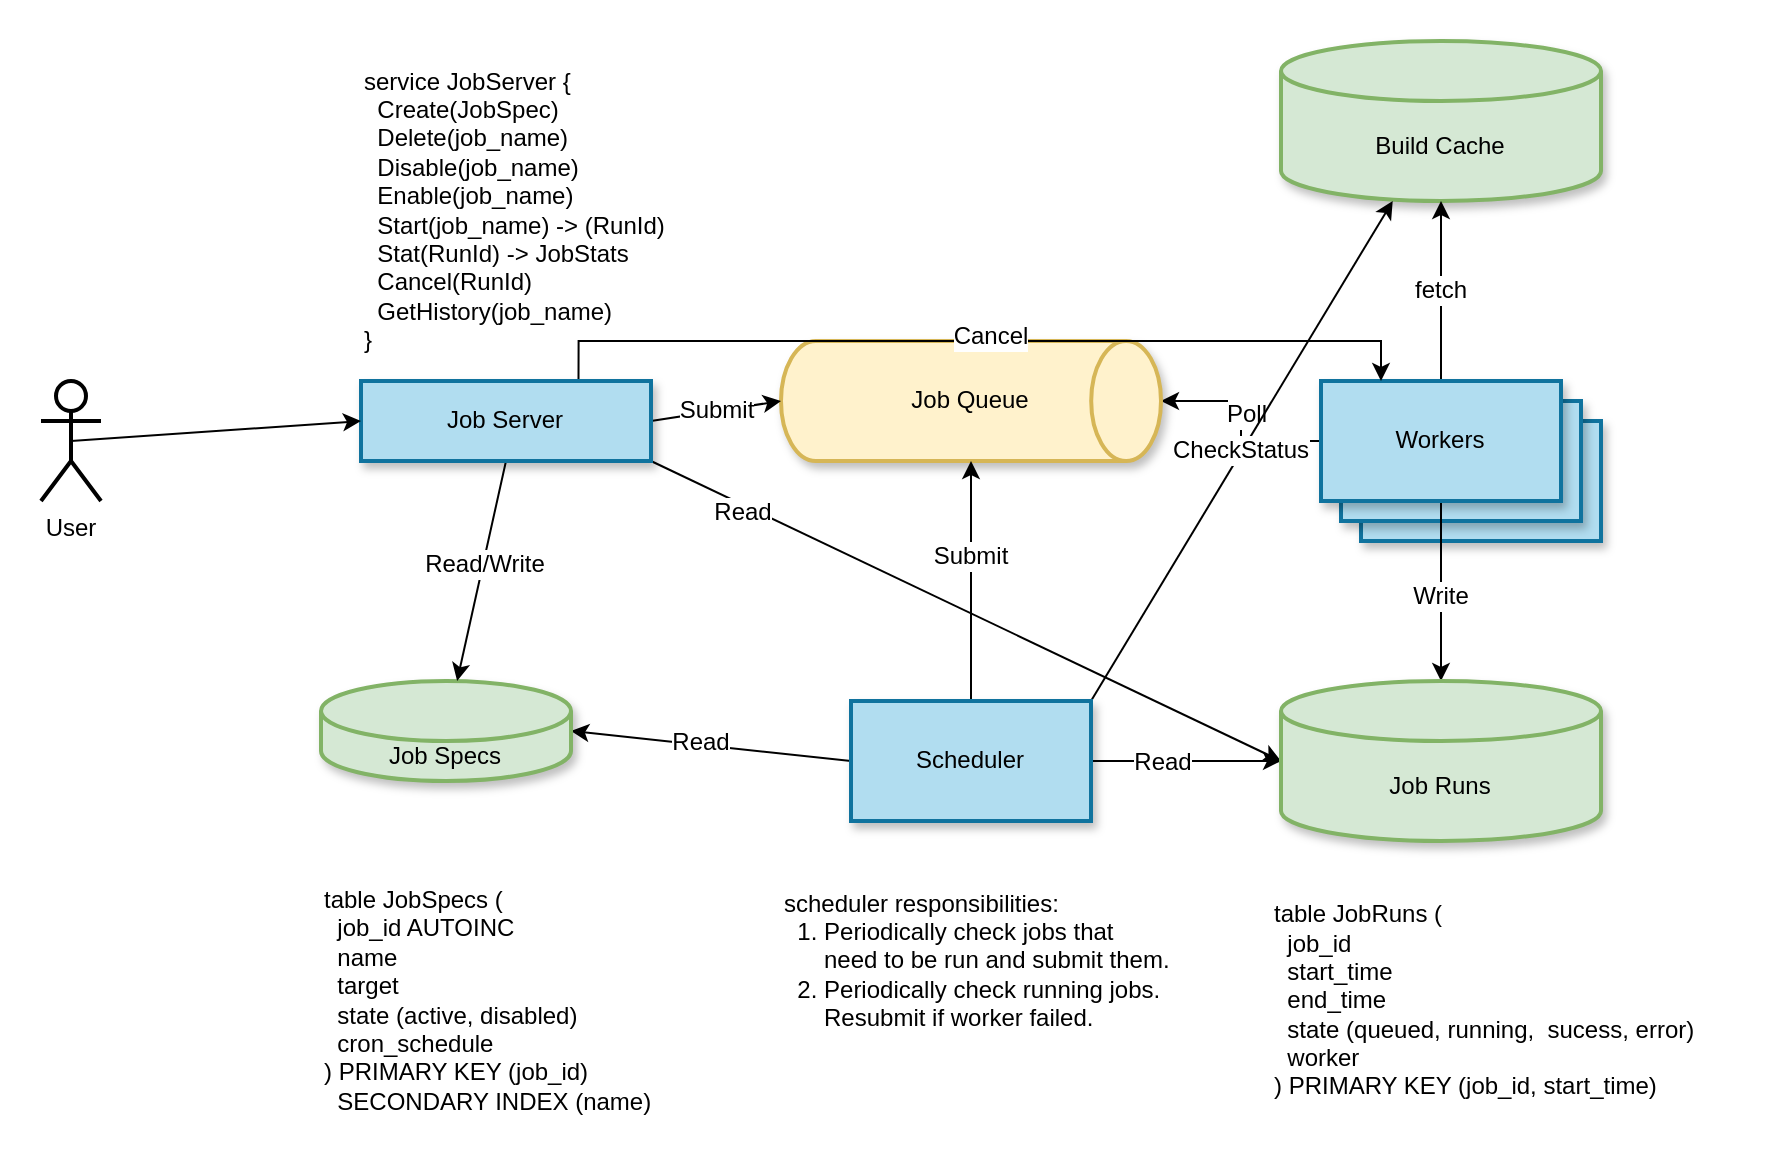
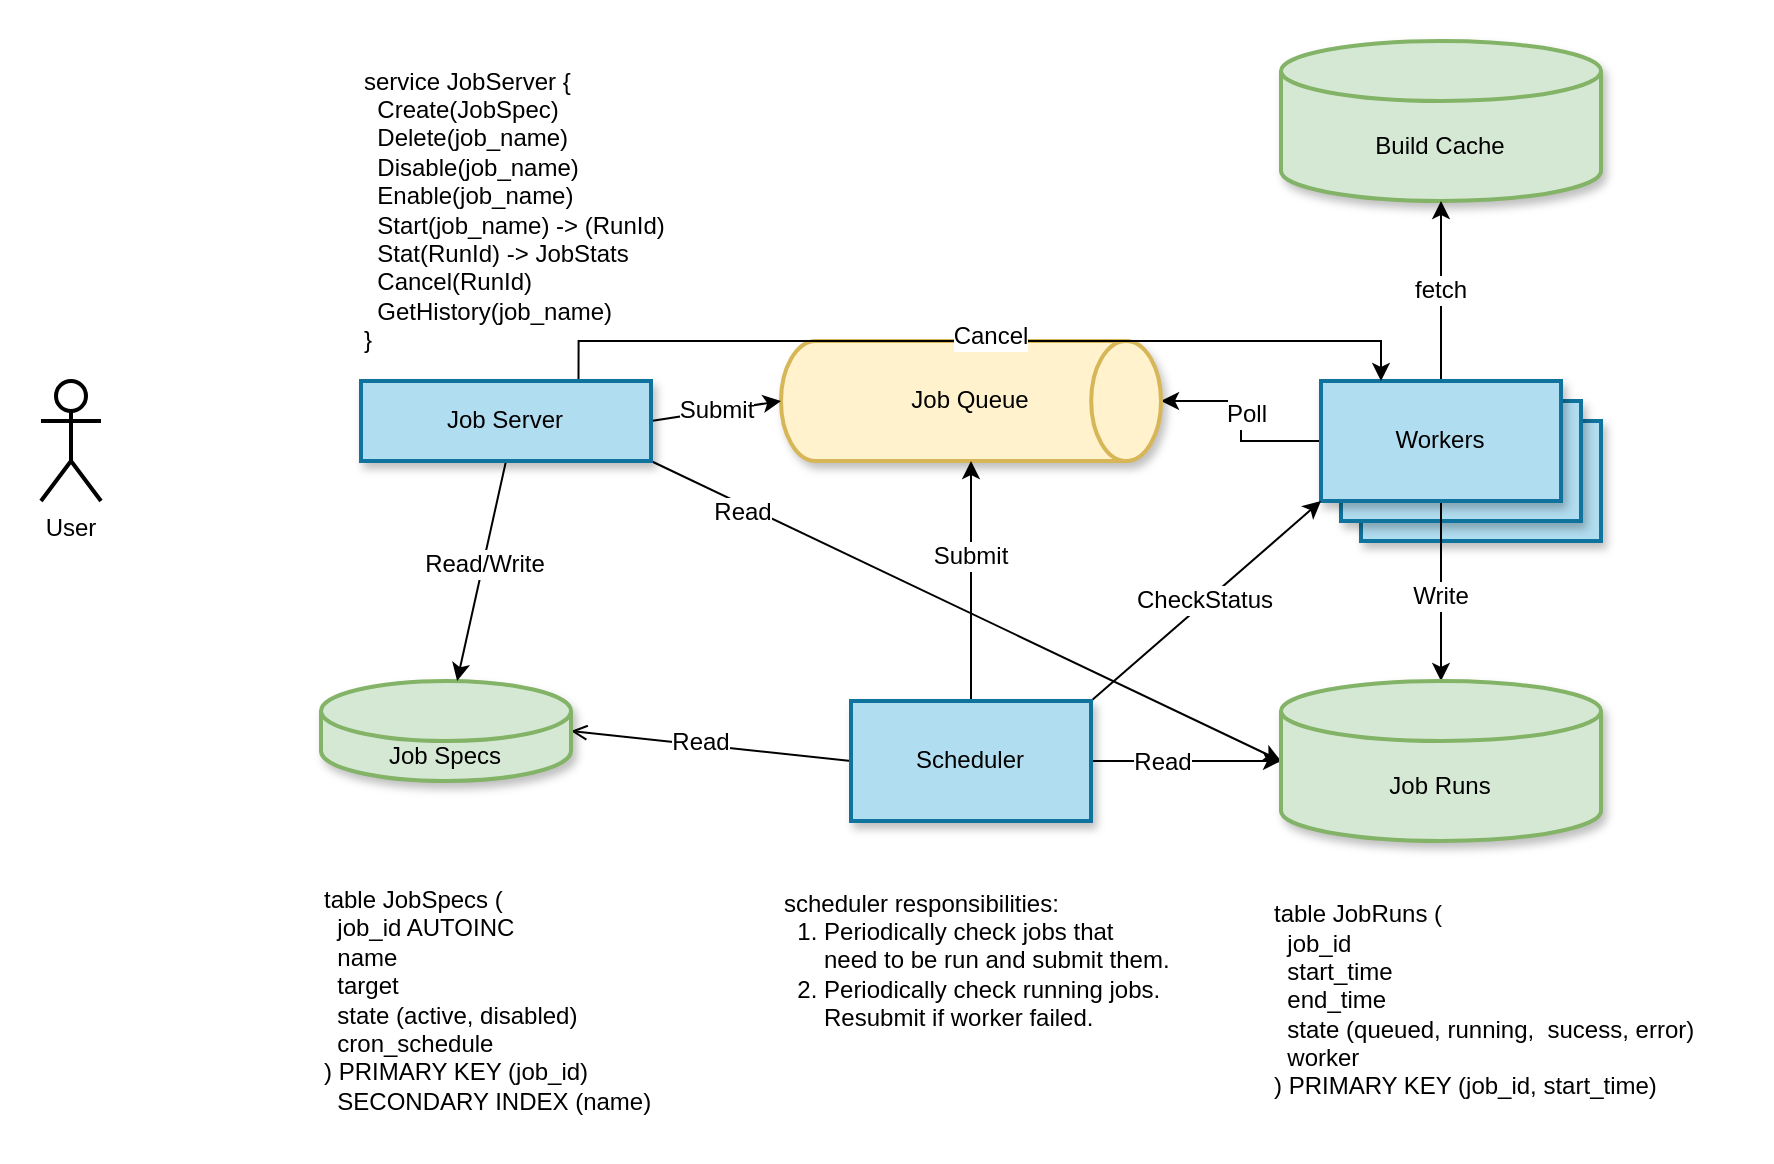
  <mxCell id="0" />
  <mxCell id="1" parent="0" />
  <mxCell id="2" style="edgeStyle=none;rounded=0;orthogonalLoop=1;jettySize=auto;html=1;exitX=1;exitY=1;exitDx=0;exitDy=0;entryX=0;entryY=0.5;entryDx=0;entryDy=0;entryPerimeter=0;fontFamily=Helvetica;fontSize=12;fontColor=default;" edge="1" parent="1" source="28" target="21"><mxGeometry relative="1" as="geometry" /></mxCell>
  <mxCell id="3" value="Read" style="edgeLabel;html=1;align=center;verticalAlign=middle;resizable=0;points=[];fontSize=12;fontFamily=Helvetica;fontColor=default;" vertex="1" connectable="0" parent="2"><mxGeometry x="-0.7" y="-3" relative="1" as="geometry"><mxPoint as="offset" /></mxGeometry></mxCell>
  <mxCell id="4" value="Worker&lt;span style=&quot;color: rgba(0 , 0 , 0 , 0) ; font-family: monospace ; font-size: 0px&quot;&gt;%3CmxGraphModel%3E%3Croot%3E%3CmxCell%20id%3D%220%22%2F%3E%3CmxCell%20id%3D%221%22%20parent%3D%220%22%2F%3E%3CmxCell%20id%3D%222%22%20value%3D%22us-west%20cluster%22%20style%3D%22rounded%3D0%3BwhiteSpace%3Dwrap%3Bhtml%3D1%3Bshadow%3D1%3Bsketch%3D0%3BfillColor%3D%23f5f5f5%3BstrokeColor%3D%23666666%3BstrokeWidth%3D2%3BfontColor%3D%23333333%3B%22%20vertex%3D%221%22%20parent%3D%221%22%3E%3CmxGeometry%20x%3D%22500%22%20y%3D%22270%22%20width%3D%22120%22%20height%3D%2260%22%20as%3D%22geometry%22%2F%3E%3C%2FmxCell%3E%3C%2Froot%3E%3C%2FmxGraphModel%3E&lt;/span&gt;" style="rounded=0;whiteSpace=wrap;html=1;shadow=1;fontFamily=Helvetica;fontSize=12;strokeColor=#10739e;strokeWidth=2;fillColor=#b1ddf0;" vertex="1" parent="1"><mxGeometry x="680" y="210" width="120" height="60" as="geometry" /></mxCell>
  <mxCell id="5" value="Worker&lt;span style=&quot;color: rgba(0 , 0 , 0 , 0) ; font-family: monospace ; font-size: 0px&quot;&gt;%3CmxGraphModel%3E%3Croot%3E%3CmxCell%20id%3D%220%22%2F%3E%3CmxCell%20id%3D%221%22%20parent%3D%220%22%2F%3E%3CmxCell%20id%3D%222%22%20value%3D%22us-west%20cluster%22%20style%3D%22rounded%3D0%3BwhiteSpace%3Dwrap%3Bhtml%3D1%3Bshadow%3D1%3Bsketch%3D0%3BfillColor%3D%23f5f5f5%3BstrokeColor%3D%23666666%3BstrokeWidth%3D2%3BfontColor%3D%23333333%3B%22%20vertex%3D%221%22%20parent%3D%221%22%3E%3CmxGeometry%20x%3D%22500%22%20y%3D%22270%22%20width%3D%22120%22%20height%3D%2260%22%20as%3D%22geometry%22%2F%3E%3C%2FmxCell%3E%3C%2Froot%3E%3C%2FmxGraphModel%3E&lt;/span&gt;" style="rounded=0;whiteSpace=wrap;html=1;shadow=1;fontFamily=Helvetica;fontSize=12;strokeColor=#10739e;strokeWidth=2;fillColor=#b1ddf0;" vertex="1" parent="1"><mxGeometry x="670" y="200" width="120" height="60" as="geometry" /></mxCell>
  <mxCell id="6" value="Build Cache" style="shape=cylinder3;whiteSpace=wrap;html=1;boundedLbl=1;backgroundOutline=1;size=15;fillColor=#d5e8d4;strokeColor=#82b366;strokeWidth=2;shadow=1;" vertex="1" parent="1"><mxGeometry x="640" y="20" width="160" height="80" as="geometry" /></mxCell>
  <mxCell id="7" style="edgeStyle=orthogonalEdgeStyle;rounded=0;orthogonalLoop=1;jettySize=auto;html=1;exitX=0.5;exitY=1;exitDx=0;exitDy=0;entryX=0.5;entryY=0;entryDx=0;entryDy=0;entryPerimeter=0;fontFamily=Helvetica;fontSize=12;fontColor=default;" edge="1" parent="1" source="12" target="21"><mxGeometry relative="1" as="geometry" /></mxCell>
  <mxCell id="8" value="Write" style="edgeLabel;html=1;align=center;verticalAlign=middle;resizable=0;points=[];fontSize=12;fontFamily=Helvetica;fontColor=default;" vertex="1" connectable="0" parent="7"><mxGeometry x="0.044" y="-1" relative="1" as="geometry"><mxPoint as="offset" /></mxGeometry></mxCell>
  <mxCell id="9" style="edgeStyle=orthogonalEdgeStyle;rounded=0;orthogonalLoop=1;jettySize=auto;html=1;exitX=0;exitY=0.5;exitDx=0;exitDy=0;entryX=1;entryY=0.5;entryDx=0;entryDy=0;entryPerimeter=0;fontFamily=Helvetica;fontSize=12;fontColor=default;" edge="1" parent="1" source="12" target="13"><mxGeometry relative="1" as="geometry" /></mxCell>
  <mxCell id="10" value="Poll" style="edgeLabel;html=1;align=center;verticalAlign=middle;resizable=0;points=[];fontSize=12;fontFamily=Helvetica;fontColor=default;" vertex="1" connectable="0" parent="9"><mxGeometry x="0.075" y="-2" relative="1" as="geometry"><mxPoint as="offset" /></mxGeometry></mxCell>
  <mxCell id="11" value="fetch" style="edgeStyle=orthogonalEdgeStyle;rounded=0;orthogonalLoop=1;jettySize=auto;html=1;exitX=0.5;exitY=0;exitDx=0;exitDy=0;entryX=0.5;entryY=1;entryDx=0;entryDy=0;entryPerimeter=0;fontFamily=Helvetica;fontSize=12;fontColor=default;" edge="1" parent="1" source="12" target="6"><mxGeometry relative="1" as="geometry" /></mxCell>
  <mxCell id="12" value="Workers" style="rounded=0;whiteSpace=wrap;html=1;shadow=1;fontFamily=Helvetica;fontSize=12;strokeColor=#10739e;strokeWidth=2;fillColor=#b1ddf0;" vertex="1" parent="1"><mxGeometry x="660" y="190" width="120" height="60" as="geometry" /></mxCell>
  <mxCell id="13" value="Job Queue" style="strokeWidth=2;html=1;shape=mxgraph.flowchart.direct_data;whiteSpace=wrap;shadow=1;fontFamily=Helvetica;fontSize=12;fillColor=#fff2cc;strokeColor=#d6b656;" vertex="1" parent="1"><mxGeometry x="390" y="170" width="190" height="60" as="geometry" /></mxCell>
  <mxCell id="14" style="edgeStyle=orthogonalEdgeStyle;rounded=0;orthogonalLoop=1;jettySize=auto;html=1;exitX=1;exitY=0.5;exitDx=0;exitDy=0;entryX=0;entryY=0.5;entryDx=0;entryDy=0;entryPerimeter=0;fontFamily=Helvetica;fontSize=12;fontColor=default;" edge="1" parent="1" source="20" target="21"><mxGeometry relative="1" as="geometry" /></mxCell>
  <mxCell id="15" value="Read" style="edgeLabel;html=1;align=center;verticalAlign=middle;resizable=0;points=[];fontSize=12;fontFamily=Helvetica;fontColor=default;" vertex="1" connectable="0" parent="14"><mxGeometry x="-0.263" relative="1" as="geometry"><mxPoint as="offset" /></mxGeometry></mxCell>
- <mxCell id="16" style="rounded=0;orthogonalLoop=1;jettySize=auto;html=1;exitX=0;exitY=0.5;exitDx=0;exitDy=0;entryX=1;entryY=0.5;entryDx=0;entryDy=0;entryPerimeter=0;fontFamily=Helvetica;fontSize=12;fontColor=default;" edge="1" parent="1" source="20" target="22"><mxGeometry relative="1" as="geometry" /></mxCell>
+ <mxCell id="16" style="rounded=0;orthogonalLoop=1;jettySize=auto;html=1;exitX=0;exitY=0.5;exitDx=0;exitDy=0;entryX=1;entryY=0.5;entryDx=0;entryDy=0;entryPerimeter=0;fontFamily=Helvetica;fontSize=12;fontColor=default;endArrow=open;" edge="1" parent="1" source="20" target="22"><mxGeometry relative="1" as="geometry" /></mxCell>
  <mxCell id="17" value="Read" style="edgeLabel;html=1;align=center;verticalAlign=middle;resizable=0;points=[];fontSize=12;fontFamily=Helvetica;fontColor=default;" vertex="1" connectable="0" parent="16"><mxGeometry x="0.086" y="-1" relative="1" as="geometry"><mxPoint as="offset" /></mxGeometry></mxCell>
  <mxCell id="18" value="Submit" style="edgeStyle=none;rounded=0;orthogonalLoop=1;jettySize=auto;html=1;exitX=0.5;exitY=0;exitDx=0;exitDy=0;fontFamily=Helvetica;fontSize=12;fontColor=default;" edge="1" parent="1" source="20" target="13"><mxGeometry x="0.2" relative="1" as="geometry"><mxPoint as="offset" /></mxGeometry></mxCell>
- <mxCell id="19" value="CheckStatus" style="edgeStyle=none;rounded=0;orthogonalLoop=1;jettySize=auto;html=1;exitX=1;exitY=0;exitDx=0;exitDy=0;fontFamily=Helvetica;fontSize=12;fontColor=default;" edge="1" parent="1" source="20" target="6"><mxGeometry relative="1" as="geometry" /></mxCell>
+ <mxCell id="19" value="CheckStatus" style="edgeStyle=none;rounded=0;orthogonalLoop=1;jettySize=auto;html=1;exitX=1;exitY=0;exitDx=0;exitDy=0;entryX=0;entryY=1;entryDx=0;entryDy=0;fontFamily=Helvetica;fontSize=12;fontColor=default;" edge="1" parent="1" source="20" target="12"><mxGeometry relative="1" as="geometry" /></mxCell>
  <mxCell id="20" value="Scheduler" style="rounded=0;whiteSpace=wrap;html=1;shadow=1;fontFamily=Helvetica;fontSize=12;strokeColor=#10739e;strokeWidth=2;fillColor=#b1ddf0;" vertex="1" parent="1"><mxGeometry x="425" y="350" width="120" height="60" as="geometry" /></mxCell>
  <mxCell id="21" value="Job Runs" style="shape=cylinder3;whiteSpace=wrap;html=1;boundedLbl=1;backgroundOutline=1;size=15;fillColor=#d5e8d4;strokeColor=#82b366;strokeWidth=2;shadow=1;" vertex="1" parent="1"><mxGeometry x="640" y="340" width="160" height="80" as="geometry" /></mxCell>
  <mxCell id="22" value="Job Specs" style="shape=cylinder3;whiteSpace=wrap;html=1;boundedLbl=1;backgroundOutline=1;size=15;fillColor=#d5e8d4;strokeColor=#82b366;strokeWidth=2;shadow=1;" vertex="1" parent="1"><mxGeometry x="160" y="340" width="125" height="50" as="geometry" /></mxCell>
  <mxCell id="23" value="Submit" style="edgeStyle=none;rounded=0;orthogonalLoop=1;jettySize=auto;html=1;exitX=1;exitY=0.5;exitDx=0;exitDy=0;entryX=0;entryY=0.5;entryDx=0;entryDy=0;entryPerimeter=0;fontFamily=Helvetica;fontSize=12;fontColor=default;" edge="1" parent="1" source="28" target="13"><mxGeometry relative="1" as="geometry" /></mxCell>
  <mxCell id="24" style="edgeStyle=none;rounded=0;orthogonalLoop=1;jettySize=auto;html=1;exitX=0.5;exitY=1;exitDx=0;exitDy=0;fontFamily=Helvetica;fontSize=12;fontColor=default;" edge="1" parent="1" source="28" target="22"><mxGeometry relative="1" as="geometry" /></mxCell>
  <mxCell id="25" value="Read/Write" style="edgeLabel;html=1;align=center;verticalAlign=middle;resizable=0;points=[];fontSize=12;fontFamily=Helvetica;fontColor=default;" vertex="1" connectable="0" parent="24"><mxGeometry x="-0.067" y="1" relative="1" as="geometry"><mxPoint as="offset" /></mxGeometry></mxCell>
  <mxCell id="26" style="edgeStyle=orthogonalEdgeStyle;rounded=0;orthogonalLoop=1;jettySize=auto;html=1;exitX=0.75;exitY=0;exitDx=0;exitDy=0;entryX=0.25;entryY=0;entryDx=0;entryDy=0;fontFamily=Helvetica;fontSize=12;fontColor=default;" edge="1" parent="1" source="28" target="12"><mxGeometry relative="1" as="geometry" /></mxCell>
  <mxCell id="27" value="Cancel" style="edgeLabel;html=1;align=center;verticalAlign=middle;resizable=0;points=[];fontSize=12;fontFamily=Helvetica;fontColor=default;" vertex="1" connectable="0" parent="26"><mxGeometry x="-0.013" y="3" relative="1" as="geometry"><mxPoint x="8" as="offset" /></mxGeometry></mxCell>
  <mxCell id="28" value="Job Server" style="rounded=0;whiteSpace=wrap;html=1;shadow=1;fontFamily=Helvetica;fontSize=12;strokeColor=#10739e;strokeWidth=2;fillColor=#b1ddf0;" vertex="1" parent="1"><mxGeometry x="180" y="190" width="145" height="40" as="geometry" /></mxCell>
- <mxCell id="29" style="edgeStyle=none;rounded=0;orthogonalLoop=1;jettySize=auto;html=1;exitX=0.5;exitY=0.5;exitDx=0;exitDy=0;exitPerimeter=0;entryX=0;entryY=0.5;entryDx=0;entryDy=0;fontFamily=Helvetica;fontSize=12;fontColor=default;" edge="1" parent="1" source="30" target="28"><mxGeometry relative="1" as="geometry" /></mxCell>
  <mxCell id="30" value="User" style="shape=umlActor;verticalLabelPosition=bottom;verticalAlign=top;html=1;outlineConnect=0;shadow=0;fontFamily=Helvetica;fontSize=12;fontColor=default;strokeColor=#000000;strokeWidth=2;fillColor=none;" vertex="1" parent="1"><mxGeometry x="20" y="190" width="30" height="60" as="geometry" /></mxCell>
  <mxCell id="31" value="table JobRuns (&lt;br&gt;&amp;nbsp; job_id&lt;br&gt;&amp;nbsp; start_time&lt;br&gt;&amp;nbsp; end_time&lt;br&gt;&amp;nbsp; state (queued, running,&amp;nbsp; sucess, error)&lt;br&gt;&amp;nbsp; worker&lt;br&gt;) PRIMARY KEY (job_id, start_time)" style="text;html=1;align=left;verticalAlign=middle;resizable=0;points=[];autosize=1;strokeColor=none;fillColor=none;fontSize=12;fontFamily=Helvetica;fontColor=default;" vertex="1" parent="1"><mxGeometry x="635" y="450" width="230" height="100" as="geometry" /></mxCell>
  <mxCell id="32" value="table JobSpecs (&lt;br&gt;&amp;nbsp; job_id AUTOINC&lt;br&gt;&amp;nbsp; name&lt;br&gt;&amp;nbsp; target&lt;br&gt;&amp;nbsp; state (active, disabled)&lt;br&gt;&amp;nbsp; cron_schedule&lt;br&gt;) PRIMARY KEY (job_id)&lt;br&gt;&amp;nbsp; SECONDARY INDEX (name)" style="text;html=1;align=left;verticalAlign=middle;resizable=0;points=[];autosize=1;strokeColor=none;fillColor=none;fontSize=12;fontFamily=Helvetica;fontColor=default;" vertex="1" parent="1"><mxGeometry x="160" y="440" width="180" height="120" as="geometry" /></mxCell>
  <mxCell id="33" value="service JobServer {&lt;br&gt;&amp;nbsp; Create(JobSpec)&lt;br&gt;&amp;nbsp; Delete(job_name)&lt;br&gt;&amp;nbsp; Disable(job_name)&lt;br&gt;&amp;nbsp; Enable(job_name)&lt;br&gt;&amp;nbsp; Start(job_name) -&amp;gt; (RunId)&lt;br&gt;&amp;nbsp; Stat(RunId) -&amp;gt; JobStats&lt;br&gt;&amp;nbsp; Cancel(RunId)&lt;br&gt;&amp;nbsp; GetHistory(job_name)&lt;br&gt;}" style="text;html=1;align=left;verticalAlign=middle;resizable=0;points=[];autosize=1;strokeColor=none;fillColor=none;fontSize=12;fontFamily=Helvetica;fontColor=default;" vertex="1" parent="1"><mxGeometry x="180" y="30" width="170" height="150" as="geometry" /></mxCell>
  <mxCell id="34" value="scheduler responsibilities:&lt;br&gt;&amp;nbsp; 1. Periodically check jobs that&lt;br&gt;&amp;nbsp; &amp;nbsp; &amp;nbsp; need to be run and submit them.&lt;br&gt;&amp;nbsp; 2. Periodically check running jobs.&lt;br&gt;&amp;nbsp; &amp;nbsp; &amp;nbsp; Resubmit if worker failed." style="text;html=1;align=left;verticalAlign=middle;resizable=0;points=[];autosize=1;strokeColor=none;fillColor=none;fontSize=12;fontFamily=Helvetica;fontColor=default;" vertex="1" parent="1"><mxGeometry x="390" y="440" width="210" height="80" as="geometry" /></mxCell>
